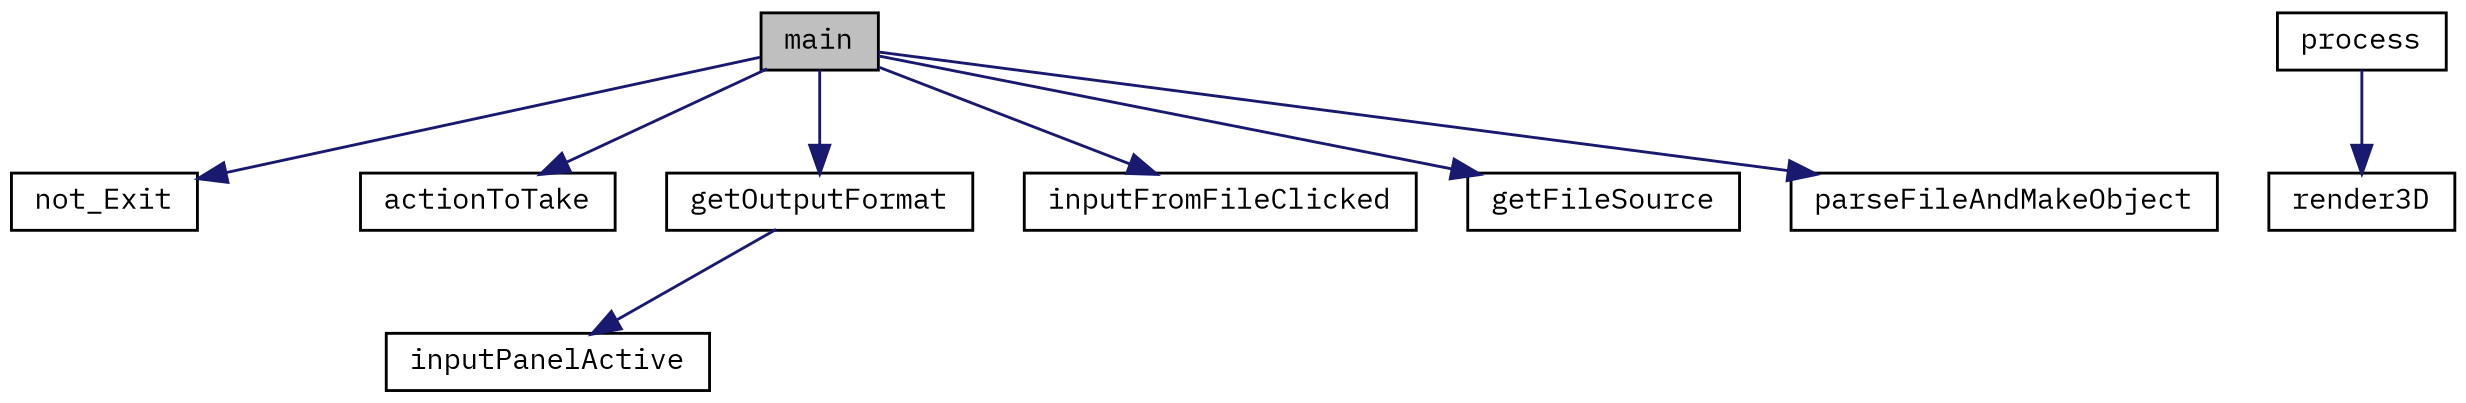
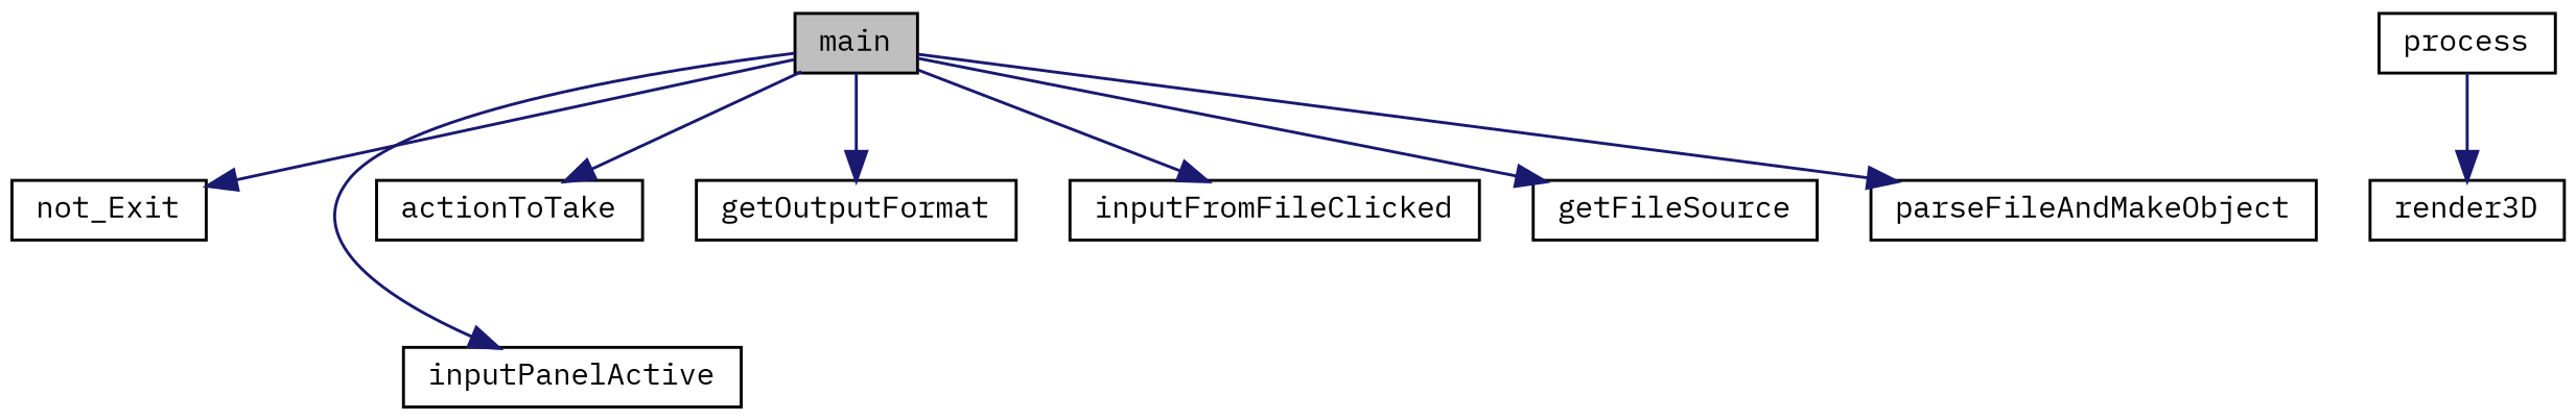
  digraph {
    fontname="IBM Plex Mono"
    rankdir=TB
    node [color=black fillcolor=white fontname="IBM Plex Mono" fontsize=10 shape=record style=filled]
    edge [color=midnightblue fontname="IBM Plex Mono" fontsize=10 labelfontname=Helvetica labelfontsize=10 style=solid]
    n1 [fillcolor=grey75 fontcolor=black height=0.2 label=main width=0.4]
    n2 [height=0.2 label=not_Exit width=0.4]
    n3 [height=0.2 label=inputPanelActive width=0.4]
    n4 [height=0.2 label=actionToTake width=0.4]
    n5 [height=0.2 label=getOutputFormat width=0.4]
    n6 [height=0.2 label=inputFromFileClicked width=0.4]
    n7 [height=0.2 label=getFileSource width=0.4]
    n8 [height=0.2 label=parseFileAndMakeObject width=0.4]
    n9 [height=0.2 label=process width=0.4]
    n10 [height=0.2 label=render3D width=0.4]
    n1 -> n2
-   n5 -> n3
+   n1 -> n3
    n1 -> n4
    n1 -> n5
    n1 -> n6
    n1 -> n7
    n1 -> n8
    n9 -> n10
  }
